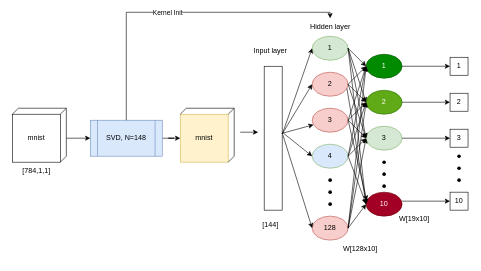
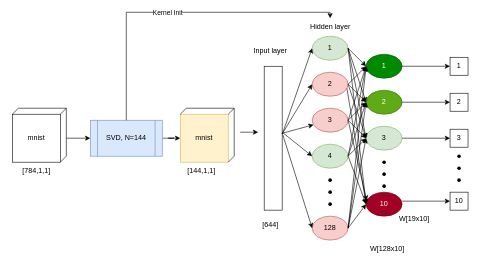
  <mxCell id="0" />
  <mxCell id="1" parent="0" />
  <mxCell id="2" value="mnist" style="whiteSpace=wrap;html=1;aspect=fixed;fillColor=#fff2cc;strokeColor=#d6b656;" parent="1" vertex="1"><mxGeometry x="300" y="190" width="80" height="80" as="geometry" /></mxCell>
  <mxCell id="3" value="" style="endArrow=none;html=1;rounded=0;exitX=0;exitY=0;exitDx=0;exitDy=0;entryX=0;entryY=0;entryDx=0;entryDy=0;" parent="1" source="2" edge="1"><mxGeometry width="50" height="50" relative="1" as="geometry"><mxPoint x="510" y="240" as="sourcePoint" /><mxPoint x="310" y="180" as="targetPoint" /></mxGeometry></mxCell>
  <mxCell id="4" value="" style="endArrow=none;html=1;rounded=0;exitX=1;exitY=0;exitDx=0;exitDy=0;entryX=1;entryY=0;entryDx=0;entryDy=0;" parent="1" source="2" edge="1"><mxGeometry width="50" height="50" relative="1" as="geometry"><mxPoint x="510" y="240" as="sourcePoint" /><mxPoint x="390" y="180" as="targetPoint" /></mxGeometry></mxCell>
  <mxCell id="5" value="" style="endArrow=none;html=1;rounded=0;exitX=1;exitY=1;exitDx=0;exitDy=0;entryX=1;entryY=1;entryDx=0;entryDy=0;" parent="1" source="2" edge="1"><mxGeometry width="50" height="50" relative="1" as="geometry"><mxPoint x="510" y="240" as="sourcePoint" /><mxPoint x="390" y="260" as="targetPoint" /></mxGeometry></mxCell>
  <mxCell id="6" value="" style="endArrow=none;html=1;rounded=0;" parent="1" edge="1"><mxGeometry width="50" height="50" relative="1" as="geometry"><mxPoint x="310" y="180" as="sourcePoint" /><mxPoint x="390" y="180" as="targetPoint" /></mxGeometry></mxCell>
  <mxCell id="7" value="" style="endArrow=none;html=1;rounded=0;" parent="1" edge="1"><mxGeometry width="50" height="50" relative="1" as="geometry"><mxPoint x="390" y="260" as="sourcePoint" /><mxPoint x="390" y="180" as="targetPoint" /></mxGeometry></mxCell>
  <mxCell id="8" value="" style="rounded=0;whiteSpace=wrap;html=1;" parent="1" vertex="1"><mxGeometry x="440" y="110" width="30" height="240" as="geometry" /></mxCell>
  <mxCell id="9" value="" style="endArrow=classic;html=1;rounded=0;" parent="1" edge="1"><mxGeometry width="50" height="50" relative="1" as="geometry"><mxPoint x="400" y="220" as="sourcePoint" /><mxPoint x="430" y="220" as="targetPoint" /></mxGeometry></mxCell>
  <mxCell id="10" value="1" style="ellipse;whiteSpace=wrap;html=1;fillColor=#d5e8d4;strokeColor=#82b366;" parent="1" vertex="1"><mxGeometry x="520" y="60" width="60" height="40" as="geometry" /></mxCell>
  <mxCell id="11" value="2" style="ellipse;whiteSpace=wrap;html=1;fillColor=#f8cecc;strokeColor=#b85450;" parent="1" vertex="1"><mxGeometry x="520" y="120" width="60" height="40" as="geometry" /></mxCell>
  <mxCell id="12" value="3" style="ellipse;whiteSpace=wrap;html=1;fillColor=#f8cecc;strokeColor=#b85450;" parent="1" vertex="1"><mxGeometry x="520" y="180" width="60" height="40" as="geometry" /></mxCell>
  <mxCell id="13" value="128" style="ellipse;whiteSpace=wrap;html=1;fillColor=#f8cecc;strokeColor=#b85450;" parent="1" vertex="1"><mxGeometry x="520" y="360" width="60" height="40" as="geometry" /></mxCell>
  <mxCell id="14" value="" style="shape=waypoint;sketch=0;size=6;pointerEvents=1;points=[];fillColor=none;resizable=0;rotatable=0;perimeter=centerPerimeter;snapToPoint=1;" parent="1" vertex="1"><mxGeometry x="540" y="290" width="20" height="20" as="geometry" /></mxCell>
  <mxCell id="15" value="" style="shape=waypoint;sketch=0;size=6;pointerEvents=1;points=[];fillColor=none;resizable=0;rotatable=0;perimeter=centerPerimeter;snapToPoint=1;" parent="1" vertex="1"><mxGeometry x="540" y="330" width="20" height="20" as="geometry" /></mxCell>
  <mxCell id="16" value="" style="shape=waypoint;sketch=0;size=6;pointerEvents=1;points=[];fillColor=none;resizable=0;rotatable=0;perimeter=centerPerimeter;snapToPoint=1;" parent="1" vertex="1"><mxGeometry x="540" y="310" width="20" height="20" as="geometry" /></mxCell>
  <mxCell id="17" value="" style="endArrow=classic;html=1;rounded=0;exitX=1.033;exitY=0.463;exitDx=0;exitDy=0;exitPerimeter=0;entryX=0;entryY=0.5;entryDx=0;entryDy=0;" parent="1" source="8" target="10" edge="1"><mxGeometry width="50" height="50" relative="1" as="geometry"><mxPoint x="510" y="240" as="sourcePoint" /><mxPoint x="560" y="190" as="targetPoint" /></mxGeometry></mxCell>
  <mxCell id="18" value="" style="endArrow=classic;html=1;rounded=0;exitX=1;exitY=0.471;exitDx=0;exitDy=0;exitPerimeter=0;entryX=0;entryY=0.5;entryDx=0;entryDy=0;" parent="1" source="8" target="11" edge="1"><mxGeometry width="50" height="50" relative="1" as="geometry"><mxPoint x="510" y="240" as="sourcePoint" /><mxPoint x="560" y="190" as="targetPoint" /></mxGeometry></mxCell>
  <mxCell id="19" value="" style="endArrow=classic;html=1;rounded=0;exitX=0.967;exitY=0.467;exitDx=0;exitDy=0;exitPerimeter=0;" parent="1" source="8" target="12" edge="1"><mxGeometry width="50" height="50" relative="1" as="geometry"><mxPoint x="510" y="240" as="sourcePoint" /><mxPoint x="560" y="190" as="targetPoint" /></mxGeometry></mxCell>
  <mxCell id="20" value="" style="endArrow=classic;html=1;rounded=0;exitX=1.033;exitY=0.475;exitDx=0;exitDy=0;exitPerimeter=0;entryX=0;entryY=0.5;entryDx=0;entryDy=0;" parent="1" source="8" target="13" edge="1"><mxGeometry width="50" height="50" relative="1" as="geometry"><mxPoint x="510" y="240" as="sourcePoint" /><mxPoint x="560" y="190" as="targetPoint" /></mxGeometry></mxCell>
  <mxCell id="21" value="1" style="ellipse;whiteSpace=wrap;html=1;fillColor=#008a00;strokeColor=#005700;fontColor=#ffffff;" parent="1" vertex="1"><mxGeometry x="610" y="90" width="60" height="40" as="geometry" /></mxCell>
  <mxCell id="22" value="2" style="ellipse;whiteSpace=wrap;html=1;fillColor=#60a917;fontColor=#ffffff;strokeColor=#2D7600;" parent="1" vertex="1"><mxGeometry x="610" y="150" width="60" height="40" as="geometry" /></mxCell>
  <mxCell id="23" value="3" style="ellipse;whiteSpace=wrap;html=1;fillColor=#d5e8d4;strokeColor=#82b366;" parent="1" vertex="1"><mxGeometry x="610" y="210" width="60" height="40" as="geometry" /></mxCell>
  <mxCell id="24" value="10" style="ellipse;whiteSpace=wrap;html=1;fillColor=#a20025;fontColor=#ffffff;strokeColor=#6F0000;" parent="1" vertex="1"><mxGeometry x="610" y="320" width="60" height="40" as="geometry" /></mxCell>
  <mxCell id="25" value="" style="shape=waypoint;sketch=0;size=6;pointerEvents=1;points=[];fillColor=none;resizable=0;rotatable=0;perimeter=centerPerimeter;snapToPoint=1;" parent="1" vertex="1"><mxGeometry x="630" y="280" width="20" height="20" as="geometry" /></mxCell>
  <mxCell id="26" value="" style="shape=waypoint;sketch=0;size=6;pointerEvents=1;points=[];fillColor=none;resizable=0;rotatable=0;perimeter=centerPerimeter;snapToPoint=1;" parent="1" vertex="1"><mxGeometry x="630" y="300" width="20" height="20" as="geometry" /></mxCell>
  <mxCell id="27" value="" style="shape=waypoint;sketch=0;size=6;pointerEvents=1;points=[];fillColor=none;resizable=0;rotatable=0;perimeter=centerPerimeter;snapToPoint=1;" parent="1" vertex="1"><mxGeometry x="630" y="260" width="20" height="20" as="geometry" /></mxCell>
- <mxCell id="28" value="4" style="ellipse;whiteSpace=wrap;html=1;fillColor=#dae8fc;strokeColor=#82b366;" parent="1" vertex="1"><mxGeometry x="520" y="240" width="60" height="40" as="geometry" /></mxCell>
+ <mxCell id="28" value="4" style="ellipse;whiteSpace=wrap;html=1;fillColor=#d5e8d4;strokeColor=#82b366;" parent="1" vertex="1"><mxGeometry x="520" y="240" width="60" height="40" as="geometry" /></mxCell>
  <mxCell id="29" value="" style="endArrow=classic;html=1;rounded=0;entryX=0;entryY=0.5;entryDx=0;entryDy=0;" parent="1" target="28" edge="1"><mxGeometry width="50" height="50" relative="1" as="geometry"><mxPoint x="470" y="220" as="sourcePoint" /><mxPoint x="560" y="190" as="targetPoint" /></mxGeometry></mxCell>
  <mxCell id="30" value="" style="endArrow=classic;html=1;rounded=0;exitX=1;exitY=0.5;exitDx=0;exitDy=0;entryX=0;entryY=0.5;entryDx=0;entryDy=0;" parent="1" source="10" target="21" edge="1"><mxGeometry width="50" height="50" relative="1" as="geometry"><mxPoint x="510" y="240" as="sourcePoint" /><mxPoint x="560" y="190" as="targetPoint" /></mxGeometry></mxCell>
  <mxCell id="31" value="" style="endArrow=classic;html=1;rounded=0;entryX=0;entryY=0.5;entryDx=0;entryDy=0;exitX=1;exitY=0.5;exitDx=0;exitDy=0;" parent="1" source="10" target="22" edge="1"><mxGeometry width="50" height="50" relative="1" as="geometry"><mxPoint x="510" y="240" as="sourcePoint" /><mxPoint x="560" y="190" as="targetPoint" /></mxGeometry></mxCell>
  <mxCell id="32" value="" style="endArrow=classic;html=1;rounded=0;exitX=1;exitY=0.5;exitDx=0;exitDy=0;entryX=0;entryY=0.5;entryDx=0;entryDy=0;" parent="1" source="10" target="23" edge="1"><mxGeometry width="50" height="50" relative="1" as="geometry"><mxPoint x="510" y="240" as="sourcePoint" /><mxPoint x="560" y="190" as="targetPoint" /></mxGeometry></mxCell>
  <mxCell id="33" value="" style="endArrow=classic;html=1;rounded=0;exitX=1;exitY=0.5;exitDx=0;exitDy=0;entryX=0;entryY=0.5;entryDx=0;entryDy=0;" parent="1" source="10" target="24" edge="1"><mxGeometry width="50" height="50" relative="1" as="geometry"><mxPoint x="510" y="240" as="sourcePoint" /><mxPoint x="560" y="190" as="targetPoint" /></mxGeometry></mxCell>
  <mxCell id="34" value="1" style="whiteSpace=wrap;html=1;aspect=fixed;" parent="1" vertex="1"><mxGeometry x="750" y="95" width="30" height="30" as="geometry" /></mxCell>
  <mxCell id="35" value="" style="endArrow=classic;html=1;rounded=0;entryX=0;entryY=0.5;entryDx=0;entryDy=0;exitX=1;exitY=0.5;exitDx=0;exitDy=0;" parent="1" source="21" target="34" edge="1"><mxGeometry width="50" height="50" relative="1" as="geometry"><mxPoint x="510" y="240" as="sourcePoint" /><mxPoint x="560" y="190" as="targetPoint" /></mxGeometry></mxCell>
  <mxCell id="36" value="2" style="whiteSpace=wrap;html=1;aspect=fixed;" parent="1" vertex="1"><mxGeometry x="750" y="155" width="30" height="30" as="geometry" /></mxCell>
  <mxCell id="37" value="" style="endArrow=classic;html=1;rounded=0;entryX=0;entryY=0.5;entryDx=0;entryDy=0;exitX=1;exitY=0.5;exitDx=0;exitDy=0;" parent="1" target="36" edge="1"><mxGeometry width="50" height="50" relative="1" as="geometry"><mxPoint x="670" y="170" as="sourcePoint" /><mxPoint x="560" y="250" as="targetPoint" /></mxGeometry></mxCell>
  <mxCell id="38" value="3" style="whiteSpace=wrap;html=1;aspect=fixed;" parent="1" vertex="1"><mxGeometry x="750" y="215" width="30" height="30" as="geometry" /></mxCell>
  <mxCell id="39" value="" style="endArrow=classic;html=1;rounded=0;entryX=0;entryY=0.5;entryDx=0;entryDy=0;exitX=1;exitY=0.5;exitDx=0;exitDy=0;" parent="1" target="38" edge="1"><mxGeometry width="50" height="50" relative="1" as="geometry"><mxPoint x="670" y="230" as="sourcePoint" /><mxPoint x="560" y="310" as="targetPoint" /></mxGeometry></mxCell>
  <mxCell id="40" value="10" style="whiteSpace=wrap;html=1;aspect=fixed;" parent="1" vertex="1"><mxGeometry x="750" y="320" width="30" height="30" as="geometry" /></mxCell>
  <mxCell id="41" value="" style="endArrow=classic;html=1;rounded=0;entryX=0;entryY=0.5;entryDx=0;entryDy=0;exitX=1;exitY=0.5;exitDx=0;exitDy=0;" parent="1" target="40" edge="1"><mxGeometry width="50" height="50" relative="1" as="geometry"><mxPoint x="670" y="335" as="sourcePoint" /><mxPoint x="560" y="415" as="targetPoint" /></mxGeometry></mxCell>
  <mxCell id="42" value="Input layer" style="text;html=1;align=center;verticalAlign=middle;resizable=0;points=[];autosize=1;strokeColor=none;fillColor=none;" parent="1" vertex="1"><mxGeometry x="410" y="70" width="80" height="30" as="geometry" /></mxCell>
  <mxCell id="43" value="Hidden layer" style="text;html=1;align=center;verticalAlign=middle;resizable=0;points=[];autosize=1;strokeColor=none;fillColor=none;" parent="1" vertex="1"><mxGeometry x="505" y="30" width="90" height="30" as="geometry" /></mxCell>
  <mxCell id="44" value="" style="endArrow=classic;html=1;rounded=0;entryX=0;entryY=0.5;entryDx=0;entryDy=0;exitX=1;exitY=0.5;exitDx=0;exitDy=0;" parent="1" source="11" target="21" edge="1"><mxGeometry width="50" height="50" relative="1" as="geometry"><mxPoint x="510" y="240" as="sourcePoint" /><mxPoint x="560" y="190" as="targetPoint" /></mxGeometry></mxCell>
  <mxCell id="45" value="" style="endArrow=classic;html=1;rounded=0;entryX=0;entryY=0.5;entryDx=0;entryDy=0;exitX=1;exitY=0.5;exitDx=0;exitDy=0;" parent="1" source="11" target="22" edge="1"><mxGeometry width="50" height="50" relative="1" as="geometry"><mxPoint x="510" y="240" as="sourcePoint" /><mxPoint x="560" y="190" as="targetPoint" /></mxGeometry></mxCell>
  <mxCell id="46" value="" style="endArrow=classic;html=1;rounded=0;entryX=0;entryY=0.5;entryDx=0;entryDy=0;exitX=1;exitY=0.5;exitDx=0;exitDy=0;" parent="1" source="11" target="23" edge="1"><mxGeometry width="50" height="50" relative="1" as="geometry"><mxPoint x="510" y="240" as="sourcePoint" /><mxPoint x="560" y="190" as="targetPoint" /></mxGeometry></mxCell>
  <mxCell id="47" value="" style="endArrow=classic;html=1;rounded=0;exitX=0.967;exitY=0.675;exitDx=0;exitDy=0;exitPerimeter=0;" parent="1" source="11" edge="1"><mxGeometry width="50" height="50" relative="1" as="geometry"><mxPoint x="510" y="240" as="sourcePoint" /><mxPoint x="610" y="340" as="targetPoint" /></mxGeometry></mxCell>
  <mxCell id="48" value="" style="endArrow=classic;html=1;rounded=0;entryX=0;entryY=0.5;entryDx=0;entryDy=0;exitX=1;exitY=0.5;exitDx=0;exitDy=0;" parent="1" source="12" target="22" edge="1"><mxGeometry width="50" height="50" relative="1" as="geometry"><mxPoint x="510" y="240" as="sourcePoint" /><mxPoint x="560" y="190" as="targetPoint" /></mxGeometry></mxCell>
  <mxCell id="49" value="" style="endArrow=classic;html=1;rounded=0;entryX=0;entryY=0.5;entryDx=0;entryDy=0;exitX=1;exitY=0.5;exitDx=0;exitDy=0;" parent="1" source="12" target="21" edge="1"><mxGeometry width="50" height="50" relative="1" as="geometry"><mxPoint x="510" y="240" as="sourcePoint" /><mxPoint x="560" y="190" as="targetPoint" /></mxGeometry></mxCell>
  <mxCell id="50" value="" style="endArrow=classic;html=1;rounded=0;entryX=0;entryY=0.5;entryDx=0;entryDy=0;exitX=1;exitY=0.5;exitDx=0;exitDy=0;" parent="1" source="12" target="23" edge="1"><mxGeometry width="50" height="50" relative="1" as="geometry"><mxPoint x="510" y="240" as="sourcePoint" /><mxPoint x="560" y="190" as="targetPoint" /></mxGeometry></mxCell>
  <mxCell id="51" value="" style="endArrow=classic;html=1;rounded=0;entryX=0;entryY=0.5;entryDx=0;entryDy=0;exitX=1;exitY=0.5;exitDx=0;exitDy=0;" parent="1" source="28" target="24" edge="1"><mxGeometry width="50" height="50" relative="1" as="geometry"><mxPoint x="510" y="240" as="sourcePoint" /><mxPoint x="560" y="190" as="targetPoint" /></mxGeometry></mxCell>
  <mxCell id="52" value="" style="endArrow=classic;html=1;rounded=0;entryX=0.017;entryY=0.35;entryDx=0;entryDy=0;entryPerimeter=0;exitX=1;exitY=0.5;exitDx=0;exitDy=0;" parent="1" source="12" target="24" edge="1"><mxGeometry width="50" height="50" relative="1" as="geometry"><mxPoint x="510" y="240" as="sourcePoint" /><mxPoint x="560" y="190" as="targetPoint" /></mxGeometry></mxCell>
  <mxCell id="53" value="" style="endArrow=classic;html=1;rounded=0;entryX=0;entryY=0.5;entryDx=0;entryDy=0;" parent="1" target="23" edge="1"><mxGeometry width="50" height="50" relative="1" as="geometry"><mxPoint x="580" y="260" as="sourcePoint" /><mxPoint x="560" y="190" as="targetPoint" /></mxGeometry></mxCell>
  <mxCell id="54" value="" style="endArrow=classic;html=1;rounded=0;entryX=0;entryY=0.5;entryDx=0;entryDy=0;exitX=1;exitY=0.5;exitDx=0;exitDy=0;" parent="1" source="28" target="22" edge="1"><mxGeometry width="50" height="50" relative="1" as="geometry"><mxPoint x="510" y="240" as="sourcePoint" /><mxPoint x="560" y="190" as="targetPoint" /></mxGeometry></mxCell>
  <mxCell id="55" value="" style="endArrow=classic;html=1;rounded=0;entryX=0;entryY=0.5;entryDx=0;entryDy=0;" parent="1" target="21" edge="1"><mxGeometry width="50" height="50" relative="1" as="geometry"><mxPoint x="580" y="260" as="sourcePoint" /><mxPoint x="560" y="190" as="targetPoint" /></mxGeometry></mxCell>
  <mxCell id="56" value="" style="endArrow=classic;html=1;rounded=0;entryX=0;entryY=0.5;entryDx=0;entryDy=0;exitX=1;exitY=0.5;exitDx=0;exitDy=0;" parent="1" source="13" target="21" edge="1"><mxGeometry width="50" height="50" relative="1" as="geometry"><mxPoint x="510" y="240" as="sourcePoint" /><mxPoint x="560" y="190" as="targetPoint" /></mxGeometry></mxCell>
  <mxCell id="57" value="" style="endArrow=classic;html=1;rounded=0;entryX=0;entryY=0.5;entryDx=0;entryDy=0;exitX=1;exitY=0.5;exitDx=0;exitDy=0;" parent="1" source="13" target="22" edge="1"><mxGeometry width="50" height="50" relative="1" as="geometry"><mxPoint x="510" y="240" as="sourcePoint" /><mxPoint x="560" y="190" as="targetPoint" /></mxGeometry></mxCell>
  <mxCell id="58" value="" style="endArrow=classic;html=1;rounded=0;entryX=0;entryY=0.5;entryDx=0;entryDy=0;" parent="1" target="23" edge="1"><mxGeometry width="50" height="50" relative="1" as="geometry"><mxPoint x="580" y="380" as="sourcePoint" /><mxPoint x="560" y="190" as="targetPoint" /></mxGeometry></mxCell>
  <mxCell id="59" value="" style="endArrow=classic;html=1;rounded=0;entryX=0;entryY=0.5;entryDx=0;entryDy=0;exitX=1;exitY=0.5;exitDx=0;exitDy=0;" parent="1" source="13" target="24" edge="1"><mxGeometry width="50" height="50" relative="1" as="geometry"><mxPoint x="510" y="240" as="sourcePoint" /><mxPoint x="560" y="190" as="targetPoint" /></mxGeometry></mxCell>
- <mxCell id="60" value="W[128x10]" style="text;html=1;align=center;verticalAlign=middle;resizable=0;points=[];autosize=1;strokeColor=none;fillColor=none;" parent="1" vertex="1"><mxGeometry x="560" y="400" width="80" height="30" as="geometry" /></mxCell>
+ <mxCell id="60" value="W[128x10]" style="text;html=1;align=center;verticalAlign=middle;resizable=0;points=[];autosize=1;strokeColor=none;fillColor=none;" parent="1" vertex="1"><mxGeometry x="605" y="400" width="80" height="30" as="geometry" /></mxCell>
  <mxCell id="61" value="W[19x10]" style="text;html=1;align=center;verticalAlign=middle;resizable=0;points=[];autosize=1;strokeColor=none;fillColor=none;" parent="1" vertex="1"><mxGeometry x="655" y="350" width="70" height="30" as="geometry" /></mxCell>
- <mxCell id="63" value="[144]" style="text;html=1;align=center;verticalAlign=middle;resizable=0;points=[];autosize=1;strokeColor=none;fillColor=none;" parent="1" vertex="1"><mxGeometry x="425" y="360" width="50" height="30" as="geometry" /></mxCell>
+ <mxCell id="62" value="[144,1,1]" style="text;html=1;align=center;verticalAlign=middle;resizable=0;points=[];autosize=1;strokeColor=none;fillColor=none;" parent="1" vertex="1"><mxGeometry x="300" y="270" width="70" height="30" as="geometry" /></mxCell>
+ <mxCell id="63" value="[644]" style="text;html=1;align=center;verticalAlign=middle;resizable=0;points=[];autosize=1;strokeColor=none;fillColor=none;" parent="1" vertex="1"><mxGeometry x="425" y="360" width="50" height="30" as="geometry" /></mxCell>
  <mxCell id="64" value="" style="shape=waypoint;sketch=0;size=6;pointerEvents=1;points=[];fillColor=none;resizable=0;rotatable=0;perimeter=centerPerimeter;snapToPoint=1;" parent="1" vertex="1"><mxGeometry x="755" y="270" width="20" height="20" as="geometry" /></mxCell>
  <mxCell id="65" value="" style="shape=waypoint;sketch=0;size=6;pointerEvents=1;points=[];fillColor=none;resizable=0;rotatable=0;perimeter=centerPerimeter;snapToPoint=1;" parent="1" vertex="1"><mxGeometry x="755" y="290" width="20" height="20" as="geometry" /></mxCell>
  <mxCell id="66" value="" style="shape=waypoint;sketch=0;size=6;pointerEvents=1;points=[];fillColor=none;resizable=0;rotatable=0;perimeter=centerPerimeter;snapToPoint=1;" parent="1" vertex="1"><mxGeometry x="755" y="250" width="20" height="20" as="geometry" /></mxCell>
  <mxCell id="67" style="edgeStyle=orthogonalEdgeStyle;rounded=0;orthogonalLoop=1;jettySize=auto;html=1;entryX=0;entryY=0.5;entryDx=0;entryDy=0;" parent="1" source="68" target="2" edge="1"><mxGeometry relative="1" as="geometry" /></mxCell>
- <mxCell id="68" value="SVD, N=148" style="shape=process;whiteSpace=wrap;html=1;backgroundOutline=1;fillColor=#dae8fc;strokeColor=#6c8ebf;" parent="1" vertex="1"><mxGeometry x="150" y="200" width="120" height="60" as="geometry" /></mxCell>
+ <mxCell id="68" value="SVD, N=144" style="shape=process;whiteSpace=wrap;html=1;backgroundOutline=1;fillColor=#dae8fc;strokeColor=#6c8ebf;" parent="1" vertex="1"><mxGeometry x="150" y="200" width="120" height="60" as="geometry" /></mxCell>
  <mxCell id="69" value="mnist" style="whiteSpace=wrap;html=1;aspect=fixed;" parent="1" vertex="1"><mxGeometry x="20" y="190" width="80" height="80" as="geometry" /></mxCell>
  <mxCell id="70" value="" style="endArrow=none;html=1;rounded=0;exitX=0;exitY=0;exitDx=0;exitDy=0;entryX=0;entryY=0;entryDx=0;entryDy=0;" parent="1" source="69" edge="1"><mxGeometry width="50" height="50" relative="1" as="geometry"><mxPoint x="230" y="240" as="sourcePoint" /><mxPoint x="30" y="180" as="targetPoint" /></mxGeometry></mxCell>
  <mxCell id="71" value="" style="endArrow=none;html=1;rounded=0;exitX=1;exitY=0;exitDx=0;exitDy=0;entryX=1;entryY=0;entryDx=0;entryDy=0;" parent="1" source="69" edge="1"><mxGeometry width="50" height="50" relative="1" as="geometry"><mxPoint x="230" y="240" as="sourcePoint" /><mxPoint x="110" y="180" as="targetPoint" /></mxGeometry></mxCell>
  <mxCell id="72" value="" style="endArrow=none;html=1;rounded=0;exitX=1;exitY=1;exitDx=0;exitDy=0;entryX=1;entryY=1;entryDx=0;entryDy=0;" parent="1" source="69" edge="1"><mxGeometry width="50" height="50" relative="1" as="geometry"><mxPoint x="230" y="240" as="sourcePoint" /><mxPoint x="110" y="260" as="targetPoint" /></mxGeometry></mxCell>
  <mxCell id="73" value="" style="endArrow=none;html=1;rounded=0;" parent="1" edge="1"><mxGeometry width="50" height="50" relative="1" as="geometry"><mxPoint x="30" y="180" as="sourcePoint" /><mxPoint x="110" y="180" as="targetPoint" /></mxGeometry></mxCell>
  <mxCell id="74" value="" style="endArrow=none;html=1;rounded=0;" parent="1" edge="1"><mxGeometry width="50" height="50" relative="1" as="geometry"><mxPoint x="110" y="260" as="sourcePoint" /><mxPoint x="110" y="180" as="targetPoint" /></mxGeometry></mxCell>
  <mxCell id="75" value="" style="endArrow=classic;html=1;rounded=0;" parent="1" edge="1"><mxGeometry width="50" height="50" relative="1" as="geometry"><mxPoint x="110" y="230" as="sourcePoint" /><mxPoint x="150" y="230" as="targetPoint" /></mxGeometry></mxCell>
  <mxCell id="76" value="[784,1,1]" style="text;html=1;align=center;verticalAlign=middle;resizable=0;points=[];autosize=1;strokeColor=none;fillColor=none;" parent="1" vertex="1"><mxGeometry x="25" y="270" width="70" height="30" as="geometry" /></mxCell>
  <mxCell id="77" value="" style="endArrow=none;html=1;rounded=0;exitX=0.5;exitY=0;exitDx=0;exitDy=0;" parent="1" source="68" edge="1"><mxGeometry width="50" height="50" relative="1" as="geometry"><mxPoint x="390" y="250" as="sourcePoint" /><mxPoint x="210" y="20" as="targetPoint" /></mxGeometry></mxCell>
  <mxCell id="78" value="" style="endArrow=none;html=1;rounded=0;" parent="1" edge="1"><mxGeometry width="50" height="50" relative="1" as="geometry"><mxPoint x="210" y="20" as="sourcePoint" /><mxPoint x="550" y="20" as="targetPoint" /></mxGeometry></mxCell>
  <mxCell id="79" value="Kernel Init" style="edgeLabel;html=1;align=center;verticalAlign=middle;resizable=0;points=[];" parent="78" vertex="1" connectable="0"><mxGeometry x="-0.6" relative="1" as="geometry"><mxPoint as="offset" /></mxGeometry></mxCell>
  <mxCell id="80" value="" style="endArrow=classic;html=1;rounded=0;entryX=0.5;entryY=0;entryDx=0;entryDy=0;entryPerimeter=0;" parent="1" target="43" edge="1"><mxGeometry width="50" height="50" relative="1" as="geometry"><mxPoint x="550" y="20" as="sourcePoint" /><mxPoint x="440" y="200" as="targetPoint" /></mxGeometry></mxCell>
